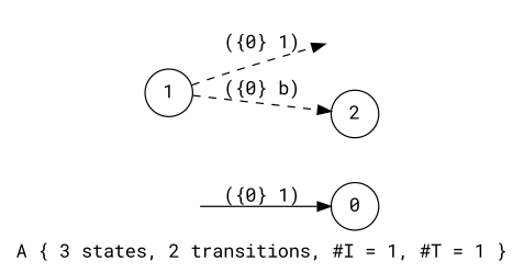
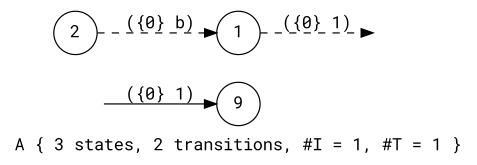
  digraph {
    fontname="Roboto Mono"
    label="A { 3 states, 2 transitions, #I = 1, #T = 1 }"
    rankdir=LR
    node [fontname="Roboto Mono" shape=circle]
    edge [arrowhead=normal fontname="Roboto Mono" style=dashed]
    A1 [height=.01 style=invis width=.01]
-   n2 [label=0]
+   n2 [label=9]
    n3 [label=1]
    A3 [height=.01 style=invis width=.01]
    n5 [label=2]
    A1 -> n2 [label="({0} 1)" style=solid]
    n3 -> A3 [label="({0} 1)"]
-   n3 -> n5 [label="({0} b)"]
+   n5 -> n3 [label="({0} b)"]
  }
